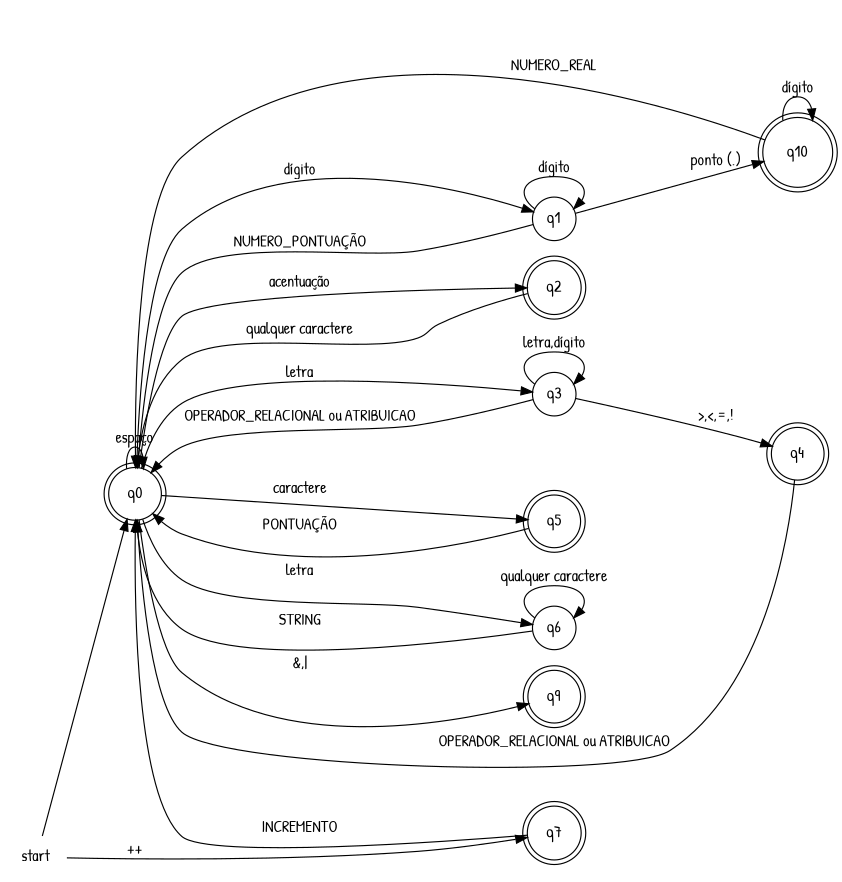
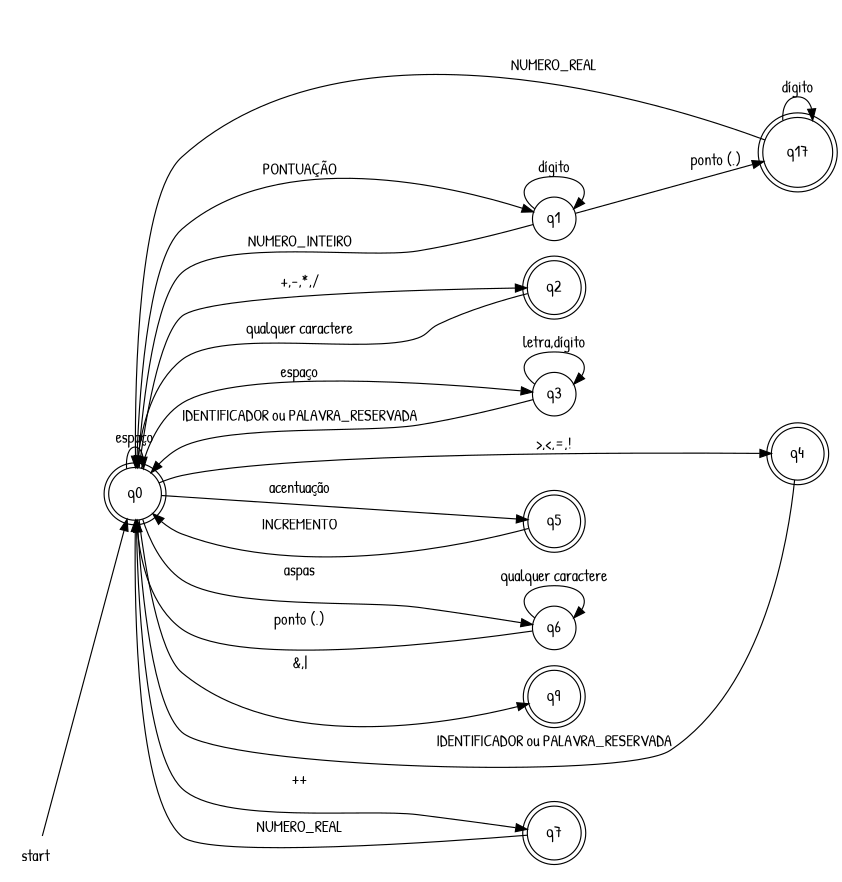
  digraph {
    fontname="Patrick Hand"
    rankdir=LR
    node [fontname="Patrick Hand" shape=doublecircle]
    edge [fontname="Patrick Hand"]
    n1 [label=q0]
    n2 [label=q1 shape=circle]
    n3 [label=q2]
    n4 [label=q3 shape=circle]
    n5 [label=q4]
    n6 [label=q5]
    n7 [label=q6 shape=circle]
    n8 [label=q7]
    n9 [label=q9]
-   n10 [label=q10]
+   n10 [label=q17]
    start [shape=none]
    n1 -> n1 [label="espaço"]
-   n1 -> n2 [label="dígito"]
-   n1 -> n3 [label="acentuação"]
-   n1 -> n4 [label=letra]
-   n4 -> n5 [label=">,<,=,!"]
-   n1 -> n6 [label=caractere]
-   n1 -> n7 [label=letra]
-   start -> n8 [label="++"]
+   n1 -> n2 [label="PONTUAÇÃO"]
+   n1 -> n3 [label="+,-,*,/"]
+   n1 -> n4 [label="espaço"]
+   n1 -> n5 [label=">,<,=,!"]
+   n1 -> n6 [label="acentuação"]
+   n1 -> n7 [label=aspas]
+   n1 -> n8 [label="++"]
    n1 -> n9 [label="&,|"]
-   n2 -> n1 [label="NUMERO_PONTUAÇÃO"]
+   n2 -> n1 [label=NUMERO_INTEIRO]
    n2 -> n2 [label="dígito"]
    n2 -> n10 [label="ponto (.)"]
    n3 -> n1 [label="qualquer caractere"]
-   n4 -> n1 [label="OPERADOR_RELACIONAL ou ATRIBUICAO"]
+   n4 -> n1 [label="IDENTIFICADOR ou PALAVRA_RESERVADA"]
    n4 -> n4 [label="letra,dígito"]
-   n5 -> n1 [label="OPERADOR_RELACIONAL ou ATRIBUICAO"]
-   n6 -> n1 [label="PONTUAÇÃO"]
-   n7 -> n1 [label=STRING]
+   n5 -> n1 [label="IDENTIFICADOR ou PALAVRA_RESERVADA"]
+   n6 -> n1 [label=INCREMENTO]
+   n7 -> n1 [label="ponto (.)"]
    n7 -> n7 [label="qualquer caractere"]
-   n8 -> n1 [label=INCREMENTO]
+   n8 -> n1 [label=NUMERO_REAL]
    n10 -> n1 [label=NUMERO_REAL]
    n10 -> n10 [label="dígito"]
    start -> n1
  }
